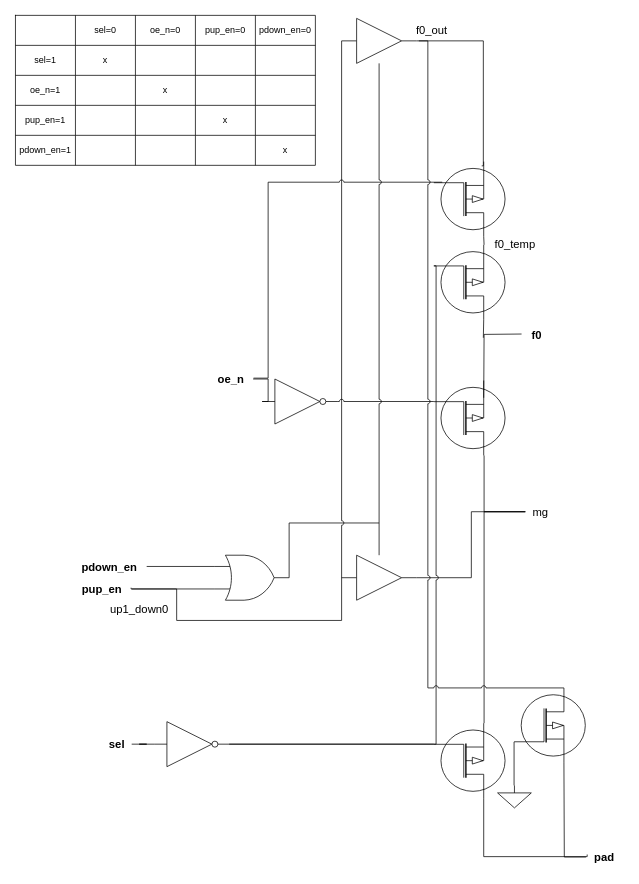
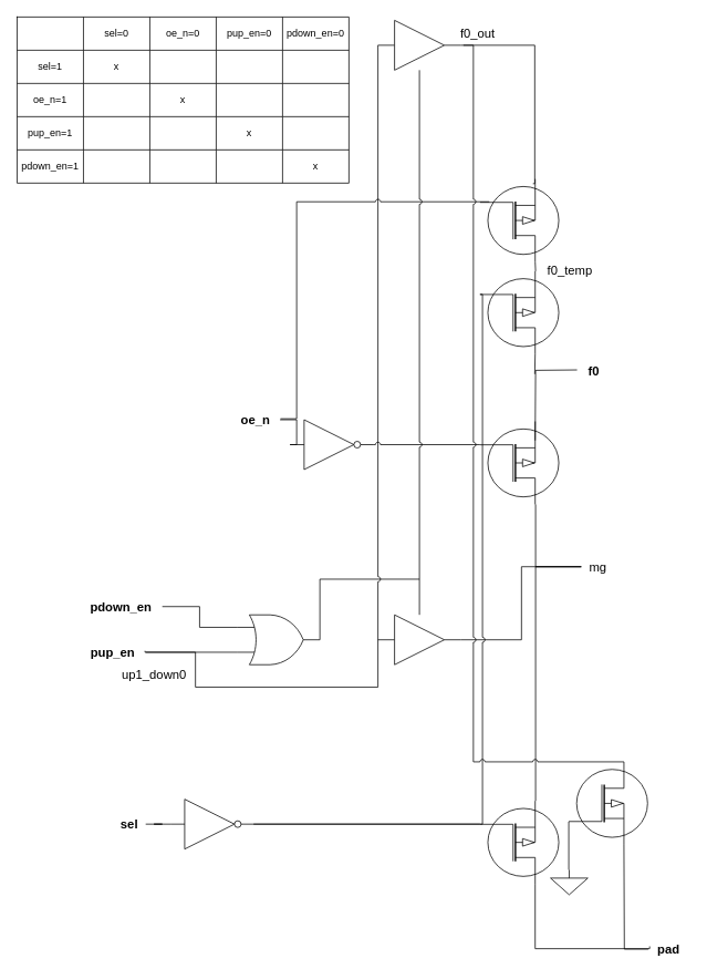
  <mxCell id="0" />
  <mxCell id="1" parent="0" />
  <mxCell id="2" style="edgeStyle=orthogonalEdgeStyle;rounded=0;orthogonalLoop=1;jettySize=auto;html=1;endArrow=none;endFill=0;entryX=1;entryY=0.5;entryDx=0;entryDy=0;entryPerimeter=0;" edge="1" parent="1" source="3" target="4"><mxGeometry relative="1" as="geometry"><mxPoint x="545" y="697" as="targetPoint" /><Array as="points"><mxPoint x="505" y="697" /><mxPoint x="385" y="697" /></Array></mxGeometry></mxCell>
  <mxCell id="3" value="" style="verticalLabelPosition=bottom;shadow=0;dashed=0;align=center;html=1;verticalAlign=top;shape=mxgraph.electrical.logic_gates.buffer2;direction=east;allowArrows=1;connectable=1;negating=0;noLabel=0;collapsible=0;comic=0;enumerate=0;treeMoving=0;treeFolding=0;fillOpacity=100;strokeOpacity=100;" vertex="1" parent="1"><mxGeometry x="455" y="740" width="100" height="60" as="geometry" /></mxCell>
  <mxCell id="4" value="" style="verticalLabelPosition=bottom;shadow=0;dashed=0;align=center;html=1;verticalAlign=top;shape=mxgraph.electrical.logic_gates.logic_gate;operation=or;" vertex="1" parent="1"><mxGeometry x="285" y="740" width="100" height="60" as="geometry" /></mxCell>
  <mxCell id="5" value="" style="verticalLabelPosition=bottom;shadow=0;dashed=0;align=center;html=1;verticalAlign=top;shape=mxgraph.electrical.mosfets1.p-channel_mosfet_1;direction=west;portConstraintRotation=0;flipH=1;" vertex="1" parent="1"><mxGeometry x="578" y="507" width="95" height="100" as="geometry" /></mxCell>
  <mxCell id="6" style="edgeStyle=orthogonalEdgeStyle;rounded=0;orthogonalLoop=1;jettySize=auto;html=1;entryX=0;entryY=0.25;entryDx=0;entryDy=0;entryPerimeter=0;endArrow=none;endFill=0;" edge="1" parent="1" source="7" target="4"><mxGeometry relative="1" as="geometry" /></mxCell>
- <mxCell id="7" value="pdown_en" style="text;html=1;align=center;verticalAlign=middle;resizable=0;points=[];autosize=1;strokeColor=none;fillColor=none;fontSize=15;fontStyle=1" vertex="1" parent="1"><mxGeometry x="95" y="740" width="100" height="30" as="geometry" /></mxCell>
+ <mxCell id="7" value="pdown_en" style="text;html=1;align=center;verticalAlign=middle;resizable=0;points=[];autosize=1;strokeColor=none;fillColor=none;fontSize=15;fontStyle=1" vertex="1" parent="1"><mxGeometry x="95" y="715" width="100" height="30" as="geometry" /></mxCell>
  <mxCell id="8" style="edgeStyle=orthogonalEdgeStyle;rounded=0;orthogonalLoop=1;jettySize=auto;html=1;entryX=0;entryY=0.75;entryDx=0;entryDy=0;entryPerimeter=0;endArrow=none;endFill=0;" edge="1" parent="1" source="10" target="4"><mxGeometry relative="1" as="geometry" /></mxCell>
  <mxCell id="9" style="edgeStyle=orthogonalEdgeStyle;rounded=0;orthogonalLoop=1;jettySize=auto;html=1;entryX=0;entryY=0.5;entryDx=0;entryDy=0;exitX=0.99;exitY=0.444;exitDx=0;exitDy=0;exitPerimeter=0;endArrow=none;endFill=0;jumpStyle=arc;" edge="1" parent="1" source="10" target="34"><mxGeometry relative="1" as="geometry"><Array as="points"><mxPoint x="174" y="785" /><mxPoint x="235" y="785" /><mxPoint x="235" y="827" /><mxPoint x="455" y="827" /></Array></mxGeometry></mxCell>
  <mxCell id="10" value="pup_en" style="text;html=1;align=center;verticalAlign=middle;resizable=0;points=[];autosize=1;strokeColor=none;fillColor=none;fontSize=15;fontStyle=1" vertex="1" parent="1"><mxGeometry x="95" y="770" width="80" height="30" as="geometry" /></mxCell>
  <mxCell id="11" style="edgeStyle=elbowEdgeStyle;rounded=0;orthogonalLoop=1;jettySize=auto;html=1;entryX=0.7;entryY=0;entryDx=0;entryDy=0;entryPerimeter=0;endArrow=none;endFill=0;" edge="1" parent="1" source="14" target="5"><mxGeometry relative="1" as="geometry"><Array as="points"><mxPoint x="645" y="647" /></Array></mxGeometry></mxCell>
  <mxCell id="12" style="edgeStyle=elbowEdgeStyle;rounded=0;orthogonalLoop=1;jettySize=auto;html=1;entryX=0.7;entryY=1;entryDx=0;entryDy=0;entryPerimeter=0;endArrow=none;endFill=0;" edge="1" parent="1" source="14" target="23"><mxGeometry relative="1" as="geometry"><Array as="points"><mxPoint x="645" y="827" /></Array></mxGeometry></mxCell>
  <mxCell id="13" style="edgeStyle=elbowEdgeStyle;rounded=0;orthogonalLoop=1;jettySize=auto;html=1;entryX=1;entryY=0.5;entryDx=0;entryDy=0;endArrow=none;endFill=0;" edge="1" parent="1" source="14" target="3"><mxGeometry relative="1" as="geometry" /></mxCell>
  <mxCell id="14" value="&lt;span style=&quot;font-weight: normal;&quot;&gt;mg&lt;/span&gt;" style="text;html=1;align=center;verticalAlign=middle;resizable=0;points=[];autosize=1;strokeColor=none;fillColor=none;fontSize=15;fontStyle=1" vertex="1" parent="1"><mxGeometry x="700" y="667" width="40" height="30" as="geometry" /></mxCell>
  <mxCell id="15" style="edgeStyle=orthogonalEdgeStyle;rounded=0;orthogonalLoop=1;jettySize=auto;html=1;entryX=0.7;entryY=1;entryDx=0;entryDy=0;entryPerimeter=0;endArrow=none;endFill=0;" edge="1" parent="1"><mxGeometry relative="1" as="geometry"><mxPoint x="695" y="445" as="sourcePoint" /><mxPoint x="644.5" y="530" as="targetPoint" /></mxGeometry></mxCell>
  <mxCell id="16" value="f0" style="text;html=1;align=center;verticalAlign=middle;resizable=0;points=[];autosize=1;strokeColor=none;fillColor=none;fontSize=15;fontStyle=1" vertex="1" parent="1"><mxGeometry x="695" y="431" width="40" height="30" as="geometry" /></mxCell>
  <mxCell id="17" style="edgeStyle=orthogonalEdgeStyle;rounded=0;orthogonalLoop=1;jettySize=auto;html=1;entryX=0;entryY=0.5;entryDx=0;entryDy=0;entryPerimeter=0;endArrow=none;endFill=0;" edge="1" parent="1" source="19" target="21"><mxGeometry relative="1" as="geometry" /></mxCell>
  <mxCell id="18" style="edgeStyle=elbowEdgeStyle;rounded=0;orthogonalLoop=1;jettySize=auto;html=1;entryX=0.118;entryY=0.725;entryDx=0;entryDy=0;entryPerimeter=0;jumpStyle=arc;endArrow=none;endFill=0;exitX=1.008;exitY=0.461;exitDx=0;exitDy=0;exitPerimeter=0;" edge="1" parent="1" source="19" target="41"><mxGeometry relative="1" as="geometry"><mxPoint x="337" y="541" as="sourcePoint" /><mxPoint x="590.365" y="196.5" as="targetPoint" /><Array as="points"><mxPoint x="357" y="376" /></Array></mxGeometry></mxCell>
  <mxCell id="19" value="oe_n" style="text;html=1;align=center;verticalAlign=middle;resizable=0;points=[];autosize=1;strokeColor=none;fillColor=none;fontSize=15;fontStyle=1" vertex="1" parent="1"><mxGeometry x="277" y="490" width="60" height="30" as="geometry" /></mxCell>
  <mxCell id="20" style="edgeStyle=orthogonalEdgeStyle;rounded=0;orthogonalLoop=1;jettySize=auto;html=1;entryX=0;entryY=0.72;entryDx=0;entryDy=0;entryPerimeter=0;endArrow=none;endFill=0;jumpStyle=arc;" edge="1" parent="1" source="21" target="5"><mxGeometry relative="1" as="geometry" /></mxCell>
  <mxCell id="21" value="" style="verticalLabelPosition=bottom;shadow=0;dashed=0;align=center;html=1;verticalAlign=top;shape=mxgraph.electrical.logic_gates.inverter_2" vertex="1" parent="1"><mxGeometry x="349" y="505" width="100" height="60" as="geometry" /></mxCell>
  <mxCell id="22" value="&lt;span style=&quot;font-weight: normal;&quot;&gt;up1_down0&lt;/span&gt;" style="text;html=1;align=center;verticalAlign=middle;resizable=0;points=[];autosize=1;strokeColor=none;fillColor=none;fontSize=15;fontStyle=1" vertex="1" parent="1"><mxGeometry x="135" y="797" width="100" height="30" as="geometry" /></mxCell>
  <mxCell id="23" value="" style="verticalLabelPosition=bottom;shadow=0;dashed=0;align=center;html=1;verticalAlign=top;shape=mxgraph.electrical.mosfets1.p-channel_mosfet_1;direction=west;portConstraintRotation=0;flipH=1;" vertex="1" parent="1"><mxGeometry x="578" y="964" width="95" height="100" as="geometry" /></mxCell>
  <mxCell id="24" style="edgeStyle=orthogonalEdgeStyle;rounded=0;orthogonalLoop=1;jettySize=auto;html=1;entryX=0.7;entryY=0;entryDx=0;entryDy=0;entryPerimeter=0;endArrow=none;endFill=0;exitX=0.05;exitY=0.406;exitDx=0;exitDy=0;exitPerimeter=0;" edge="1" parent="1" target="23" source="30"><mxGeometry relative="1" as="geometry"><mxPoint x="615" y="949" as="targetPoint" /><mxPoint x="760.85" y="1138.34" as="sourcePoint" /><Array as="points"><mxPoint x="783" y="1142" /><mxPoint x="645" y="1142" /></Array></mxGeometry></mxCell>
  <mxCell id="25" style="edgeStyle=orthogonalEdgeStyle;rounded=0;orthogonalLoop=1;jettySize=auto;html=1;entryX=0;entryY=0.5;entryDx=0;entryDy=0;entryPerimeter=0;endArrow=none;endFill=0;" edge="1" parent="1" source="26" target="29"><mxGeometry relative="1" as="geometry" /></mxCell>
  <mxCell id="26" value="sel" style="text;html=1;align=center;verticalAlign=middle;resizable=0;points=[];autosize=1;strokeColor=none;fillColor=none;fontSize=15;fontStyle=1" vertex="1" parent="1"><mxGeometry x="135" y="977" width="40" height="30" as="geometry" /></mxCell>
  <mxCell id="27" style="edgeStyle=orthogonalEdgeStyle;rounded=0;orthogonalLoop=1;jettySize=auto;html=1;entryX=0;entryY=0.72;entryDx=0;entryDy=0;entryPerimeter=0;endArrow=none;endFill=0;jumpStyle=arc;" edge="1" parent="1" source="29" target="23"><mxGeometry relative="1" as="geometry" /></mxCell>
  <mxCell id="28" style="edgeStyle=elbowEdgeStyle;rounded=0;orthogonalLoop=1;jettySize=auto;html=1;entryX=0;entryY=0.72;entryDx=0;entryDy=0;entryPerimeter=0;endArrow=none;endFill=0;jumpStyle=arc;" edge="1" parent="1" source="29" target="43"><mxGeometry relative="1" as="geometry"><Array as="points"><mxPoint x="581" y="660" /></Array></mxGeometry></mxCell>
  <mxCell id="29" value="" style="verticalLabelPosition=bottom;shadow=0;dashed=0;align=center;html=1;verticalAlign=top;shape=mxgraph.electrical.logic_gates.inverter_2" vertex="1" parent="1"><mxGeometry x="205" y="962" width="100" height="60" as="geometry" /></mxCell>
  <mxCell id="30" value="pad" style="text;html=1;align=center;verticalAlign=middle;resizable=0;points=[];autosize=1;strokeColor=none;fillColor=none;fontSize=15;fontStyle=1" vertex="1" parent="1"><mxGeometry x="780" y="1127" width="50" height="30" as="geometry" /></mxCell>
  <mxCell id="31" style="edgeStyle=elbowEdgeStyle;rounded=0;orthogonalLoop=1;jettySize=auto;html=1;endArrow=none;endFill=0;jumpStyle=arc;" edge="1" parent="1" source="34"><mxGeometry relative="1" as="geometry"><mxPoint x="505" y="697" as="targetPoint" /></mxGeometry></mxCell>
  <mxCell id="32" style="edgeStyle=elbowEdgeStyle;rounded=0;orthogonalLoop=1;jettySize=auto;html=1;entryX=0.7;entryY=0;entryDx=0;entryDy=0;entryPerimeter=0;jumpStyle=arc;endArrow=none;endFill=0;" edge="1" parent="1" source="34" target="38"><mxGeometry relative="1" as="geometry"><Array as="points"><mxPoint x="570" y="647" /></Array></mxGeometry></mxCell>
  <mxCell id="33" style="edgeStyle=elbowEdgeStyle;rounded=0;orthogonalLoop=1;jettySize=auto;html=1;exitX=1;exitY=0.5;exitDx=0;exitDy=0;entryX=0.672;entryY=0.943;entryDx=0;entryDy=0;entryPerimeter=0;endArrow=none;endFill=0;" edge="1" parent="1" target="41"><mxGeometry relative="1" as="geometry"><mxPoint x="558" y="54" as="sourcePoint" /><mxPoint x="647.5" y="246" as="targetPoint" /><Array as="points"><mxPoint x="644" y="150" /></Array></mxGeometry></mxCell>
  <mxCell id="34" value="" style="verticalLabelPosition=bottom;shadow=0;dashed=0;align=center;html=1;verticalAlign=top;shape=mxgraph.electrical.logic_gates.buffer2;direction=east;allowArrows=1;connectable=1;negating=0;noLabel=0;collapsible=0;comic=0;enumerate=0;treeMoving=0;treeFolding=0;fillOpacity=100;strokeOpacity=100;" vertex="1" parent="1"><mxGeometry x="455" y="24" width="100" height="60" as="geometry" /></mxCell>
  <mxCell id="35" value="f0_out" style="text;html=1;align=center;verticalAlign=middle;resizable=0;points=[];autosize=1;strokeColor=none;fillColor=none;fontSize=15;" vertex="1" parent="1"><mxGeometry x="540" y="24" width="70" height="30" as="geometry" /></mxCell>
  <mxCell id="36" style="edgeStyle=elbowEdgeStyle;rounded=0;orthogonalLoop=1;jettySize=auto;html=1;exitX=0;exitY=0.72;exitDx=0;exitDy=0;exitPerimeter=0;entryX=0.5;entryY=0;entryDx=0;entryDy=0;entryPerimeter=0;endArrow=none;endFill=0;" edge="1" parent="1" source="38" target="39"><mxGeometry relative="1" as="geometry" /></mxCell>
  <mxCell id="37" style="edgeStyle=elbowEdgeStyle;rounded=0;orthogonalLoop=1;jettySize=auto;html=1;exitX=0.7;exitY=1;exitDx=0;exitDy=0;exitPerimeter=0;endArrow=none;endFill=0;entryX=0.017;entryY=0.517;entryDx=0;entryDy=0;entryPerimeter=0;" edge="1" parent="1" source="38" target="30"><mxGeometry relative="1" as="geometry"><mxPoint x="780" y="1137" as="targetPoint" /><Array as="points"><mxPoint x="752" y="1107" /></Array></mxGeometry></mxCell>
  <mxCell id="38" value="" style="verticalLabelPosition=bottom;shadow=0;dashed=0;align=center;html=1;verticalAlign=top;shape=mxgraph.electrical.mosfets1.p-channel_mosfet_1;" vertex="1" parent="1"><mxGeometry x="685" y="917" width="95" height="100" as="geometry" /></mxCell>
  <mxCell id="39" value="" style="pointerEvents=1;verticalLabelPosition=bottom;shadow=0;dashed=0;align=center;html=1;verticalAlign=top;shape=mxgraph.electrical.signal_sources.signal_ground;" vertex="1" parent="1"><mxGeometry x="663" y="1047" width="45" height="30" as="geometry" /></mxCell>
  <mxCell id="40" style="edgeStyle=elbowEdgeStyle;rounded=0;orthogonalLoop=1;jettySize=auto;html=1;exitX=0.7;exitY=0;exitDx=0;exitDy=0;exitPerimeter=0;entryX=0.7;entryY=1;entryDx=0;entryDy=0;entryPerimeter=0;endArrow=none;endFill=0;" edge="1" parent="1" source="41" target="43"><mxGeometry relative="1" as="geometry" /></mxCell>
  <mxCell id="41" value="" style="verticalLabelPosition=bottom;shadow=0;dashed=0;align=center;html=1;verticalAlign=top;shape=mxgraph.electrical.mosfets1.p-channel_mosfet_1;direction=west;portConstraintRotation=0;flipH=1;" vertex="1" parent="1"><mxGeometry x="578" y="215" width="95" height="100" as="geometry" /></mxCell>
  <mxCell id="42" style="edgeStyle=elbowEdgeStyle;rounded=0;orthogonalLoop=1;jettySize=auto;html=1;exitX=0.7;exitY=0;exitDx=0;exitDy=0;exitPerimeter=0;endArrow=none;endFill=0;" edge="1" parent="1" source="43"><mxGeometry relative="1" as="geometry"><mxPoint x="644" y="450" as="targetPoint" /></mxGeometry></mxCell>
  <mxCell id="43" value="" style="verticalLabelPosition=bottom;shadow=0;dashed=0;align=center;html=1;verticalAlign=top;shape=mxgraph.electrical.mosfets1.p-channel_mosfet_1;direction=west;portConstraintRotation=0;flipH=1;" vertex="1" parent="1"><mxGeometry x="578" y="326" width="95" height="100" as="geometry" /></mxCell>
  <mxCell id="44" value="f0_temp" style="text;html=1;align=center;verticalAlign=middle;resizable=0;points=[];autosize=1;strokeColor=none;fillColor=none;fontSize=15;" vertex="1" parent="1"><mxGeometry x="645.5" y="310" width="80" height="30" as="geometry" /></mxCell>
  <mxCell id="45" value="" style="shape=table;startSize=0;container=1;collapsible=0;childLayout=tableLayout;" vertex="1" parent="1"><mxGeometry x="20" y="20" width="400" height="200" as="geometry" /></mxCell>
  <mxCell id="46" style="shape=tableRow;horizontal=0;startSize=0;swimlaneHead=0;swimlaneBody=0;strokeColor=inherit;top=0;left=0;bottom=0;right=0;collapsible=0;dropTarget=0;fillColor=none;points=[[0,0.5],[1,0.5]];portConstraint=eastwest;" vertex="1" parent="45"><mxGeometry width="400" height="40" as="geometry" /></mxCell>
  <mxCell id="47" style="shape=partialRectangle;html=1;whiteSpace=wrap;connectable=0;strokeColor=inherit;overflow=hidden;fillColor=none;top=0;left=0;bottom=0;right=0;pointerEvents=1;" vertex="1" parent="46"><mxGeometry width="80" height="40" as="geometry"><mxRectangle width="80" height="40" as="alternateBounds" /></mxGeometry></mxCell>
  <mxCell id="48" value="sel=0" style="shape=partialRectangle;html=1;whiteSpace=wrap;connectable=0;strokeColor=inherit;overflow=hidden;fillColor=none;top=0;left=0;bottom=0;right=0;pointerEvents=1;" vertex="1" parent="46"><mxGeometry x="80" width="80" height="40" as="geometry"><mxRectangle width="80" height="40" as="alternateBounds" /></mxGeometry></mxCell>
  <mxCell id="49" value="oe_n=0" style="shape=partialRectangle;html=1;whiteSpace=wrap;connectable=0;strokeColor=inherit;overflow=hidden;fillColor=none;top=0;left=0;bottom=0;right=0;pointerEvents=1;" vertex="1" parent="46"><mxGeometry x="160" width="80" height="40" as="geometry"><mxRectangle width="80" height="40" as="alternateBounds" /></mxGeometry></mxCell>
  <mxCell id="50" value="pup_en=0" style="shape=partialRectangle;html=1;whiteSpace=wrap;connectable=0;strokeColor=inherit;overflow=hidden;fillColor=none;top=0;left=0;bottom=0;right=0;pointerEvents=1;" vertex="1" parent="46"><mxGeometry x="240" width="80" height="40" as="geometry"><mxRectangle width="80" height="40" as="alternateBounds" /></mxGeometry></mxCell>
  <mxCell id="51" value="pdown_en=0" style="shape=partialRectangle;html=1;whiteSpace=wrap;connectable=0;strokeColor=inherit;overflow=hidden;fillColor=none;top=0;left=0;bottom=0;right=0;pointerEvents=1;" vertex="1" parent="46"><mxGeometry x="320" width="80" height="40" as="geometry"><mxRectangle width="80" height="40" as="alternateBounds" /></mxGeometry></mxCell>
  <mxCell id="52" value="" style="shape=tableRow;horizontal=0;startSize=0;swimlaneHead=0;swimlaneBody=0;strokeColor=inherit;top=0;left=0;bottom=0;right=0;collapsible=0;dropTarget=0;fillColor=none;points=[[0,0.5],[1,0.5]];portConstraint=eastwest;" vertex="1" parent="45"><mxGeometry y="40" width="400" height="40" as="geometry" /></mxCell>
  <mxCell id="53" value="sel=1" style="shape=partialRectangle;html=1;whiteSpace=wrap;connectable=0;strokeColor=inherit;overflow=hidden;fillColor=none;top=0;left=0;bottom=0;right=0;pointerEvents=1;" vertex="1" parent="52"><mxGeometry width="80" height="40" as="geometry"><mxRectangle width="80" height="40" as="alternateBounds" /></mxGeometry></mxCell>
  <mxCell id="54" value="x" style="shape=partialRectangle;html=1;whiteSpace=wrap;connectable=0;strokeColor=inherit;overflow=hidden;fillColor=none;top=0;left=0;bottom=0;right=0;pointerEvents=1;" vertex="1" parent="52"><mxGeometry x="80" width="80" height="40" as="geometry"><mxRectangle width="80" height="40" as="alternateBounds" /></mxGeometry></mxCell>
  <mxCell id="55" value="" style="shape=partialRectangle;html=1;whiteSpace=wrap;connectable=0;strokeColor=inherit;overflow=hidden;fillColor=none;top=0;left=0;bottom=0;right=0;pointerEvents=1;" vertex="1" parent="52"><mxGeometry x="160" width="80" height="40" as="geometry"><mxRectangle width="80" height="40" as="alternateBounds" /></mxGeometry></mxCell>
  <mxCell id="56" value="" style="shape=partialRectangle;html=1;whiteSpace=wrap;connectable=0;strokeColor=inherit;overflow=hidden;fillColor=none;top=0;left=0;bottom=0;right=0;pointerEvents=1;" vertex="1" parent="52"><mxGeometry x="240" width="80" height="40" as="geometry"><mxRectangle width="80" height="40" as="alternateBounds" /></mxGeometry></mxCell>
  <mxCell id="57" style="shape=partialRectangle;html=1;whiteSpace=wrap;connectable=0;strokeColor=inherit;overflow=hidden;fillColor=none;top=0;left=0;bottom=0;right=0;pointerEvents=1;" vertex="1" parent="52"><mxGeometry x="320" width="80" height="40" as="geometry"><mxRectangle width="80" height="40" as="alternateBounds" /></mxGeometry></mxCell>
  <mxCell id="58" value="" style="shape=tableRow;horizontal=0;startSize=0;swimlaneHead=0;swimlaneBody=0;strokeColor=inherit;top=0;left=0;bottom=0;right=0;collapsible=0;dropTarget=0;fillColor=none;points=[[0,0.5],[1,0.5]];portConstraint=eastwest;" vertex="1" parent="45"><mxGeometry y="80" width="400" height="40" as="geometry" /></mxCell>
  <mxCell id="59" value="oe_n=1" style="shape=partialRectangle;html=1;whiteSpace=wrap;connectable=0;strokeColor=inherit;overflow=hidden;fillColor=none;top=0;left=0;bottom=0;right=0;pointerEvents=1;" vertex="1" parent="58"><mxGeometry width="80" height="40" as="geometry"><mxRectangle width="80" height="40" as="alternateBounds" /></mxGeometry></mxCell>
  <mxCell id="60" value="" style="shape=partialRectangle;html=1;whiteSpace=wrap;connectable=0;strokeColor=inherit;overflow=hidden;fillColor=none;top=0;left=0;bottom=0;right=0;pointerEvents=1;" vertex="1" parent="58"><mxGeometry x="80" width="80" height="40" as="geometry"><mxRectangle width="80" height="40" as="alternateBounds" /></mxGeometry></mxCell>
  <mxCell id="61" value="x" style="shape=partialRectangle;html=1;whiteSpace=wrap;connectable=0;strokeColor=inherit;overflow=hidden;fillColor=none;top=0;left=0;bottom=0;right=0;pointerEvents=1;" vertex="1" parent="58"><mxGeometry x="160" width="80" height="40" as="geometry"><mxRectangle width="80" height="40" as="alternateBounds" /></mxGeometry></mxCell>
  <mxCell id="62" value="" style="shape=partialRectangle;html=1;whiteSpace=wrap;connectable=0;strokeColor=inherit;overflow=hidden;fillColor=none;top=0;left=0;bottom=0;right=0;pointerEvents=1;" vertex="1" parent="58"><mxGeometry x="240" width="80" height="40" as="geometry"><mxRectangle width="80" height="40" as="alternateBounds" /></mxGeometry></mxCell>
  <mxCell id="63" style="shape=partialRectangle;html=1;whiteSpace=wrap;connectable=0;strokeColor=inherit;overflow=hidden;fillColor=none;top=0;left=0;bottom=0;right=0;pointerEvents=1;" vertex="1" parent="58"><mxGeometry x="320" width="80" height="40" as="geometry"><mxRectangle width="80" height="40" as="alternateBounds" /></mxGeometry></mxCell>
  <mxCell id="64" value="" style="shape=tableRow;horizontal=0;startSize=0;swimlaneHead=0;swimlaneBody=0;strokeColor=inherit;top=0;left=0;bottom=0;right=0;collapsible=0;dropTarget=0;fillColor=none;points=[[0,0.5],[1,0.5]];portConstraint=eastwest;" vertex="1" parent="45"><mxGeometry y="120" width="400" height="40" as="geometry" /></mxCell>
  <mxCell id="65" value="pup_en=1" style="shape=partialRectangle;html=1;whiteSpace=wrap;connectable=0;strokeColor=inherit;overflow=hidden;fillColor=none;top=0;left=0;bottom=0;right=0;pointerEvents=1;" vertex="1" parent="64"><mxGeometry width="80" height="40" as="geometry"><mxRectangle width="80" height="40" as="alternateBounds" /></mxGeometry></mxCell>
  <mxCell id="66" value="" style="shape=partialRectangle;html=1;whiteSpace=wrap;connectable=0;strokeColor=inherit;overflow=hidden;fillColor=none;top=0;left=0;bottom=0;right=0;pointerEvents=1;" vertex="1" parent="64"><mxGeometry x="80" width="80" height="40" as="geometry"><mxRectangle width="80" height="40" as="alternateBounds" /></mxGeometry></mxCell>
  <mxCell id="67" value="" style="shape=partialRectangle;html=1;whiteSpace=wrap;connectable=0;strokeColor=inherit;overflow=hidden;fillColor=none;top=0;left=0;bottom=0;right=0;pointerEvents=1;" vertex="1" parent="64"><mxGeometry x="160" width="80" height="40" as="geometry"><mxRectangle width="80" height="40" as="alternateBounds" /></mxGeometry></mxCell>
  <mxCell id="68" value="x" style="shape=partialRectangle;html=1;whiteSpace=wrap;connectable=0;strokeColor=inherit;overflow=hidden;fillColor=none;top=0;left=0;bottom=0;right=0;pointerEvents=1;" vertex="1" parent="64"><mxGeometry x="240" width="80" height="40" as="geometry"><mxRectangle width="80" height="40" as="alternateBounds" /></mxGeometry></mxCell>
  <mxCell id="69" style="shape=partialRectangle;html=1;whiteSpace=wrap;connectable=0;strokeColor=inherit;overflow=hidden;fillColor=none;top=0;left=0;bottom=0;right=0;pointerEvents=1;" vertex="1" parent="64"><mxGeometry x="320" width="80" height="40" as="geometry"><mxRectangle width="80" height="40" as="alternateBounds" /></mxGeometry></mxCell>
  <mxCell id="70" style="shape=tableRow;horizontal=0;startSize=0;swimlaneHead=0;swimlaneBody=0;strokeColor=inherit;top=0;left=0;bottom=0;right=0;collapsible=0;dropTarget=0;fillColor=none;points=[[0,0.5],[1,0.5]];portConstraint=eastwest;" vertex="1" parent="45"><mxGeometry y="160" width="400" height="40" as="geometry" /></mxCell>
  <mxCell id="71" value="pdown_en=1" style="shape=partialRectangle;html=1;whiteSpace=wrap;connectable=0;strokeColor=inherit;overflow=hidden;fillColor=none;top=0;left=0;bottom=0;right=0;pointerEvents=1;" vertex="1" parent="70"><mxGeometry width="80" height="40" as="geometry"><mxRectangle width="80" height="40" as="alternateBounds" /></mxGeometry></mxCell>
  <mxCell id="72" style="shape=partialRectangle;html=1;whiteSpace=wrap;connectable=0;strokeColor=inherit;overflow=hidden;fillColor=none;top=0;left=0;bottom=0;right=0;pointerEvents=1;" vertex="1" parent="70"><mxGeometry x="80" width="80" height="40" as="geometry"><mxRectangle width="80" height="40" as="alternateBounds" /></mxGeometry></mxCell>
  <mxCell id="73" style="shape=partialRectangle;html=1;whiteSpace=wrap;connectable=0;strokeColor=inherit;overflow=hidden;fillColor=none;top=0;left=0;bottom=0;right=0;pointerEvents=1;" vertex="1" parent="70"><mxGeometry x="160" width="80" height="40" as="geometry"><mxRectangle width="80" height="40" as="alternateBounds" /></mxGeometry></mxCell>
  <mxCell id="74" style="shape=partialRectangle;html=1;whiteSpace=wrap;connectable=0;strokeColor=inherit;overflow=hidden;fillColor=none;top=0;left=0;bottom=0;right=0;pointerEvents=1;" vertex="1" parent="70"><mxGeometry x="240" width="80" height="40" as="geometry"><mxRectangle width="80" height="40" as="alternateBounds" /></mxGeometry></mxCell>
  <mxCell id="75" value="x" style="shape=partialRectangle;html=1;whiteSpace=wrap;connectable=0;strokeColor=inherit;overflow=hidden;fillColor=none;top=0;left=0;bottom=0;right=0;pointerEvents=1;" vertex="1" parent="70"><mxGeometry x="320" width="80" height="40" as="geometry"><mxRectangle width="80" height="40" as="alternateBounds" /></mxGeometry></mxCell>
